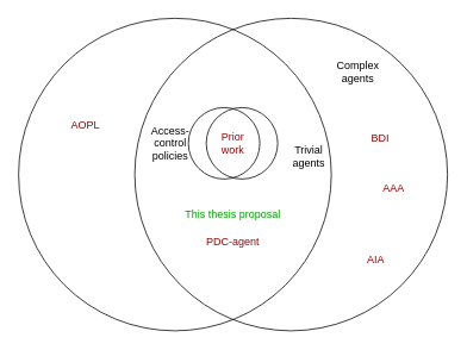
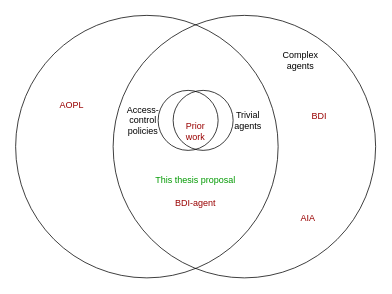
  <mxCell id="0" />
  <mxCell id="1" value="Big Venn" style="locked=1;" parent="0" />
  <mxCell id="2" value="" style="ellipse;whiteSpace=wrap;html=1;aspect=fixed;fillColor=none;align=center;" parent="1" vertex="1"><mxGeometry x="20" y="20" width="350" height="350" as="geometry" /></mxCell>
  <mxCell id="3" value="" style="ellipse;whiteSpace=wrap;html=1;aspect=fixed;fillColor=none;align=center;" parent="1" vertex="1"><mxGeometry x="150" y="20" width="350" height="350" as="geometry" /></mxCell>
  <mxCell id="4" value="Complex agents" style="text;html=1;strokeColor=none;fillColor=none;align=center;verticalAlign=middle;whiteSpace=wrap;rounded=0;" parent="1" vertex="1"><mxGeometry x="380" y="70" width="40" height="20" as="geometry" /></mxCell>
  <mxCell id="5" value="Small Venn" style="locked=1;" parent="0" />
  <mxCell id="6" value="" style="ellipse;whiteSpace=wrap;html=1;aspect=fixed;fillColor=none;align=center;" parent="5" vertex="1"><mxGeometry x="210" y="120" width="80" height="80" as="geometry" /></mxCell>
  <mxCell id="7" value="" style="ellipse;whiteSpace=wrap;html=1;aspect=fixed;fillColor=none;align=center;" parent="5" vertex="1"><mxGeometry x="230" y="120" width="80" height="80" as="geometry" /></mxCell>
- <mxCell id="8" value="Trivial agents" style="text;html=1;strokeColor=none;fillColor=none;align=center;verticalAlign=middle;whiteSpace=wrap;rounded=0;" parent="5" vertex="1"><mxGeometry x="325" y="165" width="40" height="20" as="geometry" /></mxCell>
+ <mxCell id="8" value="Trivial agents" style="text;html=1;strokeColor=none;fillColor=none;align=center;verticalAlign=middle;whiteSpace=wrap;rounded=0;" parent="5" vertex="1"><mxGeometry x="310" y="150" width="40" height="20" as="geometry" /></mxCell>
  <mxCell id="9" value="Access-control policies" style="text;html=1;strokeColor=none;fillColor=none;align=center;verticalAlign=middle;whiteSpace=wrap;rounded=0;" parent="5" vertex="1"><mxGeometry x="170" y="150" width="40" height="20" as="geometry" /></mxCell>
  <mxCell id="10" value="Labels" parent="0" />
- <mxCell id="11" value="AAA" style="text;html=1;strokeColor=none;fillColor=none;align=center;verticalAlign=middle;whiteSpace=wrap;rounded=0;fontColor=#990000;" parent="10" vertex="1"><mxGeometry x="400" y="200" width="80" height="20" as="geometry" /></mxCell>
- <mxCell id="12" value="Prior work" style="text;html=1;strokeColor=none;fillColor=none;align=center;verticalAlign=middle;whiteSpace=wrap;rounded=0;fontColor=#990000;" parent="10" vertex="1"><mxGeometry x="240" y="150" width="40" height="20" as="geometry" /></mxCell>
+ <mxCell id="12" value="Prior work" style="text;html=1;strokeColor=none;fillColor=none;align=center;verticalAlign=middle;whiteSpace=wrap;rounded=0;fontColor=#990000;" parent="10" vertex="1"><mxGeometry x="240" y="165" width="40" height="20" as="geometry" /></mxCell>
  <mxCell id="13" value="AOPL" style="text;html=1;strokeColor=none;fillColor=none;align=center;verticalAlign=middle;whiteSpace=wrap;rounded=0;fontColor=#990000;" parent="10" vertex="1"><mxGeometry x="60" y="130" width="70" height="20" as="geometry" /></mxCell>
  <mxCell id="14" value="This thesis proposal" style="text;html=1;strokeColor=none;fillColor=none;align=center;verticalAlign=middle;whiteSpace=wrap;rounded=0;fontColor=#009900;" parent="10" vertex="1"><mxGeometry x="195" y="230" width="130" height="20" as="geometry" /></mxCell>
- <mxCell id="15" value="AIA" style="text;html=1;strokeColor=none;fillColor=none;align=center;verticalAlign=middle;whiteSpace=wrap;rounded=0;fontColor=#990000;" vertex="1" parent="10"><mxGeometry x="380" y="280" width="80" height="20" as="geometry" /></mxCell>
+ <mxCell id="15" value="AIA" style="text;html=1;strokeColor=none;fillColor=none;align=center;verticalAlign=middle;whiteSpace=wrap;rounded=0;fontColor=#990000;" vertex="1" parent="10"><mxGeometry x="370" y="280" width="80" height="20" as="geometry" /></mxCell>
  <mxCell id="16" value="BDI" style="text;html=1;strokeColor=none;fillColor=none;align=center;verticalAlign=middle;whiteSpace=wrap;rounded=0;fontColor=#990000;" vertex="1" parent="10"><mxGeometry x="385" y="145" width="80" height="20" as="geometry" /></mxCell>
- <mxCell id="17" value="PDC-agent" style="text;html=1;strokeColor=none;fillColor=none;align=center;verticalAlign=middle;whiteSpace=wrap;rounded=0;fontColor=#990000;" vertex="1" parent="10"><mxGeometry x="220" y="260" width="80" height="20" as="geometry" /></mxCell>
+ <mxCell id="17" value="BDI-agent" style="text;html=1;strokeColor=none;fillColor=none;align=center;verticalAlign=middle;whiteSpace=wrap;rounded=0;fontColor=#990000;" vertex="1" parent="10"><mxGeometry x="220" y="260" width="80" height="20" as="geometry" /></mxCell>
